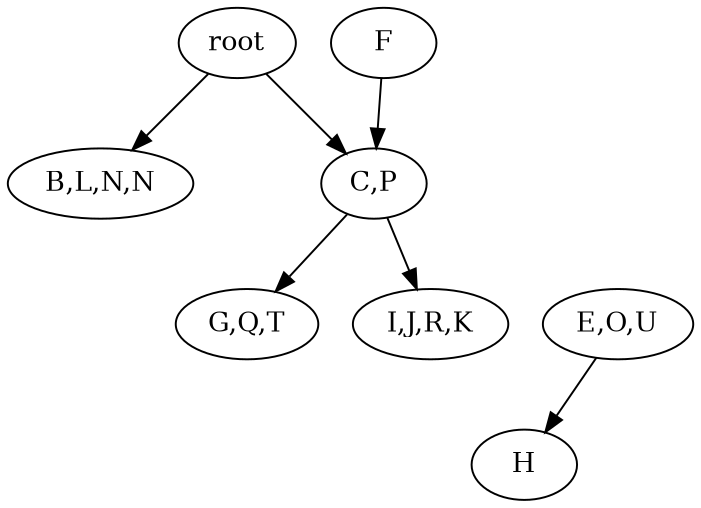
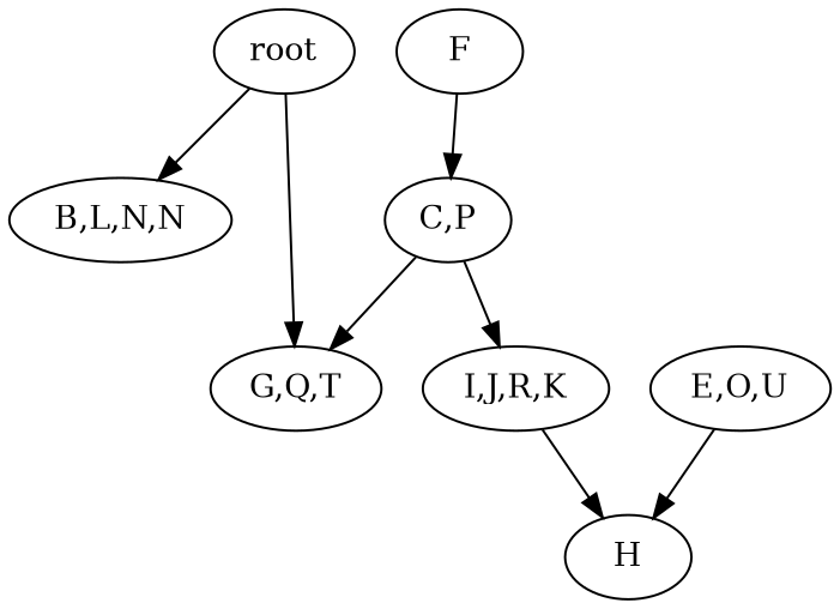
  strict digraph {
    n1 [label=root]
    n2 [label="B,L,N,N"]
    n3 [label="C,P"]
    n4 [label="G,Q,T"]
    n5 [label="I,J,R,K"]
    n6 [label=F]
    n7 [label=H]
    n8 [label="E,O,U"]
    n1 -> n2
-   n1 -> n3
+   n1 -> n4
    n3 -> n4
    n3 -> n5
+   n5 -> n7
    n6 -> n3
    n8 -> n7
  }
